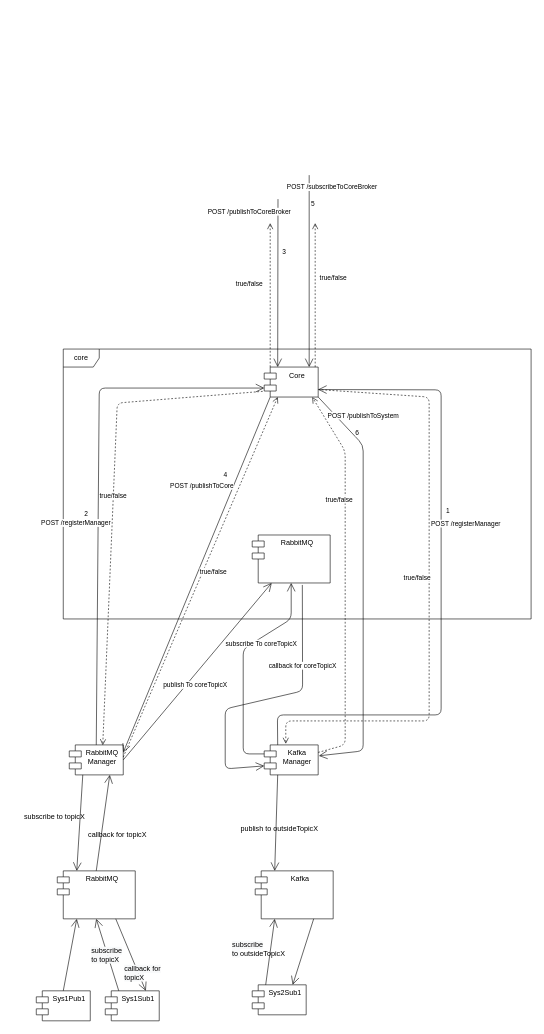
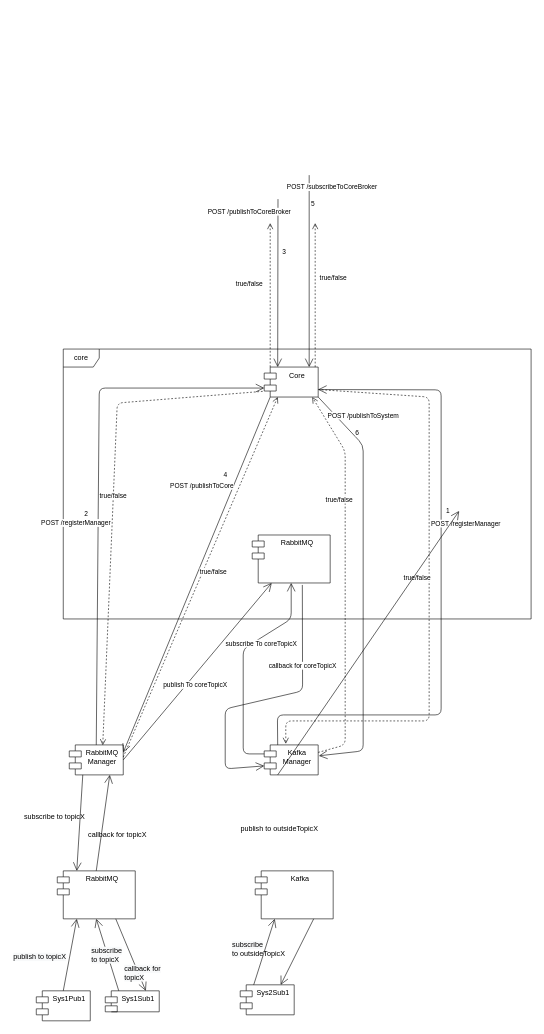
  <mxCell id="0" />
  <mxCell id="1" parent="0" />
  <mxCell id="2" value="core" style="shape=umlFrame;whiteSpace=wrap;html=1;" parent="1" vertex="1"><mxGeometry x="105" y="581" width="780" height="450" as="geometry" /></mxCell>
  <mxCell id="3" value="RabbitMQ" style="shape=module;align=left;spacingLeft=20;align=center;verticalAlign=top;" parent="1" vertex="1"><mxGeometry x="420" y="891" width="130" height="80" as="geometry" /></mxCell>
  <mxCell id="4" value="Kafka&#10;Manager" style="shape=module;align=left;spacingLeft=20;align=center;verticalAlign=top;" parent="1" vertex="1"><mxGeometry x="440" y="1241" width="90" height="50" as="geometry" /></mxCell>
  <mxCell id="5" value="Core" style="shape=module;align=left;spacingLeft=20;align=center;verticalAlign=top;" parent="1" vertex="1"><mxGeometry x="440" y="611" width="90" height="50" as="geometry" /></mxCell>
  <mxCell id="6" value="RabbitMQ&#10;Manager" style="shape=module;align=left;spacingLeft=20;align=center;verticalAlign=top;" parent="1" vertex="1"><mxGeometry x="115" y="1241" width="90" height="50" as="geometry" /></mxCell>
  <mxCell id="7" value="Kafka" style="shape=module;align=left;spacingLeft=20;align=center;verticalAlign=top;" parent="1" vertex="1"><mxGeometry x="425" y="1451" width="130" height="80" as="geometry" /></mxCell>
  <mxCell id="8" value="RabbitMQ" style="shape=module;align=left;spacingLeft=20;align=center;verticalAlign=top;" parent="1" vertex="1"><mxGeometry x="95" y="1451" width="130" height="80" as="geometry" /></mxCell>
  <mxCell id="9" value="" style="endArrow=open;endFill=1;endSize=12;html=1;exitX=0.5;exitY=0;exitDx=0;exitDy=0;entryX=0;entryY=0;entryDx=0;entryDy=35;entryPerimeter=0;" parent="1" source="6" target="5" edge="1"><mxGeometry width="160" relative="1" as="geometry"><mxPoint x="275" y="951" as="sourcePoint" /><mxPoint x="435" y="951" as="targetPoint" /><Array as="points"><mxPoint x="165" y="646" /></Array></mxGeometry></mxCell>
  <mxCell id="10" value="POST /registerManager" style="edgeLabel;html=1;align=center;verticalAlign=middle;resizable=0;points=[];" parent="9" vertex="1" connectable="0"><mxGeometry x="-0.144" y="2" relative="1" as="geometry"><mxPoint x="-36" y="2" as="offset" /></mxGeometry></mxCell>
  <mxCell id="11" value="" style="endArrow=open;endFill=1;endSize=12;html=1;exitX=0.25;exitY=0;exitDx=0;exitDy=0;entryX=1;entryY=0.75;entryDx=0;entryDy=0;" parent="1" source="4" target="5" edge="1"><mxGeometry width="160" relative="1" as="geometry"><mxPoint x="170" y="1251" as="sourcePoint" /><mxPoint x="450" y="656" as="targetPoint" /><Array as="points"><mxPoint x="462" y="1191" /><mxPoint x="735" y="1191" /><mxPoint x="735" y="649" /></Array></mxGeometry></mxCell>
  <mxCell id="12" value="1" style="edgeLabel;html=1;align=center;verticalAlign=middle;resizable=0;points=[];" parent="11" vertex="1" connectable="0"><mxGeometry x="0.241" y="1" relative="1" as="geometry"><mxPoint x="11" as="offset" /></mxGeometry></mxCell>
  <mxCell id="13" value="POST /registerManager" style="edgeLabel;html=1;align=center;verticalAlign=middle;resizable=0;points=[];" parent="1" vertex="1" connectable="0"><mxGeometry x="775.001" y="871.005" as="geometry" /></mxCell>
  <mxCell id="14" value="true/false" style="html=1;verticalAlign=bottom;endArrow=open;dashed=1;endSize=8;entryX=0.62;entryY=0.01;entryDx=0;entryDy=0;entryPerimeter=0;exitX=-0.028;exitY=0.81;exitDx=0;exitDy=0;exitPerimeter=0;" parent="1" source="5" target="6" edge="1"><mxGeometry relative="1" as="geometry"><mxPoint x="405" y="911" as="sourcePoint" /><mxPoint x="325" y="911" as="targetPoint" /><Array as="points"><mxPoint x="195" y="671" /></Array></mxGeometry></mxCell>
  <mxCell id="15" value="true/false" style="html=1;verticalAlign=bottom;endArrow=open;dashed=1;endSize=8;exitX=1;exitY=0.75;exitDx=0;exitDy=0;entryX=0.4;entryY=-0.037;entryDx=0;entryDy=0;entryPerimeter=0;" parent="1" source="5" target="4" edge="1"><mxGeometry x="-0.012" y="-20" relative="1" as="geometry"><mxPoint x="355" y="971" as="sourcePoint" /><mxPoint x="275" y="971" as="targetPoint" /><Array as="points"><mxPoint x="715" y="661" /><mxPoint x="715" y="1201" /><mxPoint x="476" y="1201" /></Array><mxPoint as="offset" /></mxGeometry></mxCell>
  <mxCell id="16" value="" style="endArrow=open;endFill=1;endSize=12;html=1;entryX=0.25;entryY=0;entryDx=0;entryDy=0;" parent="1" target="5" edge="1"><mxGeometry width="160" relative="1" as="geometry"><mxPoint x="463" y="331" as="sourcePoint" /><mxPoint x="565" y="711" as="targetPoint" /></mxGeometry></mxCell>
  <mxCell id="17" value="true/false" style="html=1;verticalAlign=bottom;endArrow=open;dashed=1;endSize=8;exitX=0;exitY=0;exitDx=10;exitDy=0;exitPerimeter=0;" parent="1" source="5" edge="1"><mxGeometry x="0.083" y="35" relative="1" as="geometry"><mxPoint x="525" y="581" as="sourcePoint" /><mxPoint x="450" y="371" as="targetPoint" /><mxPoint as="offset" /></mxGeometry></mxCell>
  <mxCell id="18" value="POST /publishToCoreBroker" style="edgeLabel;html=1;align=center;verticalAlign=middle;resizable=0;points=[];" parent="1" vertex="1" connectable="0"><mxGeometry x="414.999" y="351.003" as="geometry" /></mxCell>
  <mxCell id="19" value="" style="endArrow=open;endFill=1;endSize=12;html=1;entryX=0.25;entryY=0;entryDx=0;entryDy=0;" parent="1" edge="1"><mxGeometry width="160" relative="1" as="geometry"><mxPoint x="515" y="291" as="sourcePoint" /><mxPoint x="515" y="611" as="targetPoint" /></mxGeometry></mxCell>
  <mxCell id="20" value="true/false" style="html=1;verticalAlign=bottom;endArrow=open;dashed=1;endSize=8;exitX=0;exitY=0;exitDx=10;exitDy=0;exitPerimeter=0;" parent="1" edge="1"><mxGeometry x="0.167" y="-30" relative="1" as="geometry"><mxPoint x="525" y="611" as="sourcePoint" /><mxPoint x="525" y="371" as="targetPoint" /><mxPoint as="offset" /></mxGeometry></mxCell>
  <mxCell id="21" value="POST /subscribeToCoreBroker" style="edgeLabel;html=1;align=center;verticalAlign=middle;resizable=0;points=[];" parent="1" vertex="1" connectable="0"><mxGeometry x="549.999" y="311.003" as="geometry"><mxPoint x="3" y="-1" as="offset" /></mxGeometry></mxCell>
  <mxCell id="22" value="" style="endArrow=open;endFill=1;endSize=12;html=1;exitX=0;exitY=1;exitDx=10;exitDy=0;exitPerimeter=0;entryX=1;entryY=0.25;entryDx=0;entryDy=0;" parent="1" source="5" target="6" edge="1"><mxGeometry width="160" relative="1" as="geometry"><mxPoint x="405" y="781" as="sourcePoint" /><mxPoint x="565" y="781" as="targetPoint" /></mxGeometry></mxCell>
  <mxCell id="23" value="POST /publishToCore" style="edgeLabel;html=1;align=center;verticalAlign=middle;resizable=0;points=[];" parent="22" vertex="1" connectable="0"><mxGeometry x="-0.503" y="1" relative="1" as="geometry"><mxPoint x="-55" as="offset" /></mxGeometry></mxCell>
  <mxCell id="24" value="4" style="edgeLabel;html=1;align=center;verticalAlign=middle;resizable=0;points=[];" parent="22" vertex="1" connectable="0"><mxGeometry x="-0.531" y="1" relative="1" as="geometry"><mxPoint x="-19" y="-9" as="offset" /></mxGeometry></mxCell>
  <mxCell id="25" value="true/false" style="html=1;verticalAlign=bottom;endArrow=open;dashed=1;endSize=8;entryX=0.25;entryY=1;entryDx=0;entryDy=0;exitX=1;exitY=0.404;exitDx=0;exitDy=0;exitPerimeter=0;" parent="1" source="6" target="5" edge="1"><mxGeometry x="0.026" y="-19" relative="1" as="geometry"><mxPoint x="525" y="851" as="sourcePoint" /><mxPoint x="445" y="851" as="targetPoint" /><mxPoint as="offset" /></mxGeometry></mxCell>
  <mxCell id="26" value="" style="endArrow=open;endFill=1;endSize=12;html=1;entryX=1.013;entryY=0.363;entryDx=0;entryDy=0;entryPerimeter=0;exitX=1;exitY=1;exitDx=0;exitDy=0;" parent="1" source="5" target="4" edge="1"><mxGeometry width="160" relative="1" as="geometry"><mxPoint x="405" y="1101" as="sourcePoint" /><mxPoint x="565" y="1101" as="targetPoint" /><Array as="points"><mxPoint x="605" y="741" /><mxPoint x="605" y="1251" /></Array></mxGeometry></mxCell>
  <mxCell id="27" value="POST /publishToSystem" style="edgeLabel;html=1;align=center;verticalAlign=middle;resizable=0;points=[];" parent="1" vertex="1" connectable="0"><mxGeometry x="604.998" y="691.003" as="geometry" /></mxCell>
  <mxCell id="28" value="true/false" style="html=1;verticalAlign=bottom;endArrow=open;dashed=1;endSize=8;entryX=0.89;entryY=1.004;entryDx=0;entryDy=0;entryPerimeter=0;exitX=1;exitY=0.25;exitDx=0;exitDy=0;" parent="1" source="4" target="5" edge="1"><mxGeometry x="0.392" y="10" relative="1" as="geometry"><mxPoint x="525" y="901" as="sourcePoint" /><mxPoint x="445" y="901" as="targetPoint" /><Array as="points"><mxPoint x="575" y="1241" /><mxPoint x="575" y="751" /></Array><mxPoint as="offset" /></mxGeometry></mxCell>
  <mxCell id="29" value="" style="endArrow=open;endFill=1;endSize=12;html=1;exitX=0.25;exitY=1;exitDx=0;exitDy=0;entryX=0.25;entryY=0;entryDx=0;entryDy=0;" parent="1" source="6" target="8" edge="1"><mxGeometry width="160" relative="1" as="geometry"><mxPoint x="335" y="1171" as="sourcePoint" /><mxPoint x="495" y="1171" as="targetPoint" /></mxGeometry></mxCell>
  <mxCell id="30" value="subscribe to topicX" style="text;html=1;align=center;verticalAlign=middle;resizable=0;points=[];autosize=1;strokeColor=none;" parent="1" vertex="1"><mxGeometry x="30" y="1351" width="120" height="20" as="geometry" /></mxCell>
  <mxCell id="31" value="" style="endArrow=open;endFill=1;endSize=12;html=1;exitX=0.5;exitY=0;exitDx=0;exitDy=0;entryX=0.75;entryY=1;entryDx=0;entryDy=0;" parent="1" source="8" target="6" edge="1"><mxGeometry width="160" relative="1" as="geometry"><mxPoint x="335" y="1311" as="sourcePoint" /><mxPoint x="495" y="1311" as="targetPoint" /></mxGeometry></mxCell>
  <mxCell id="32" value="callback for topicX" style="text;html=1;align=center;verticalAlign=middle;resizable=0;points=[];autosize=1;strokeColor=none;" parent="1" vertex="1"><mxGeometry x="140" y="1381" width="110" height="20" as="geometry" /></mxCell>
  <mxCell id="33" value="" style="endArrow=open;endFill=1;endSize=12;html=1;exitX=1;exitY=0.5;exitDx=0;exitDy=0;entryX=0.25;entryY=1;entryDx=0;entryDy=0;" parent="1" source="6" target="3" edge="1"><mxGeometry width="160" relative="1" as="geometry"><mxPoint x="335" y="1171" as="sourcePoint" /><mxPoint x="495" y="1171" as="targetPoint" /></mxGeometry></mxCell>
  <mxCell id="34" value="publish To coreTopicX" style="edgeLabel;html=1;align=center;verticalAlign=middle;resizable=0;points=[];" parent="33" vertex="1" connectable="0"><mxGeometry x="0.251" relative="1" as="geometry"><mxPoint x="-35" y="59" as="offset" /></mxGeometry></mxCell>
  <mxCell id="35" value="" style="endArrow=open;endFill=1;endSize=12;html=1;exitX=0;exitY=0;exitDx=0;exitDy=15;exitPerimeter=0;entryX=0.5;entryY=1;entryDx=0;entryDy=0;" parent="1" source="4" target="3" edge="1"><mxGeometry width="160" relative="1" as="geometry"><mxPoint x="335" y="1141" as="sourcePoint" /><mxPoint x="495" y="1141" as="targetPoint" /><Array as="points"><mxPoint x="405" y="1256" /><mxPoint x="405" y="1081" /><mxPoint x="485" y="1031" /></Array></mxGeometry></mxCell>
  <mxCell id="36" value="subscribe To coreTopicX" style="edgeLabel;html=1;align=center;verticalAlign=middle;resizable=0;points=[];" parent="35" vertex="1" connectable="0"><mxGeometry x="0.236" relative="1" as="geometry"><mxPoint x="17" y="-2" as="offset" /></mxGeometry></mxCell>
  <mxCell id="37" value="" style="endArrow=open;endFill=1;endSize=12;html=1;entryX=0;entryY=0;entryDx=0;entryDy=35;entryPerimeter=0;exitX=0.643;exitY=1.041;exitDx=0;exitDy=0;exitPerimeter=0;" parent="1" source="3" target="4" edge="1"><mxGeometry width="160" relative="1" as="geometry"><mxPoint x="335" y="1141" as="sourcePoint" /><mxPoint x="495" y="1141" as="targetPoint" /><Array as="points"><mxPoint x="504" y="1151" /><mxPoint x="375" y="1181" /><mxPoint x="375" y="1281" /></Array></mxGeometry></mxCell>
  <mxCell id="38" value="callback for coreTopicX" style="edgeLabel;html=1;align=center;verticalAlign=middle;resizable=0;points=[];" parent="37" vertex="1" connectable="0"><mxGeometry x="-0.433" relative="1" as="geometry"><mxPoint as="offset" /></mxGeometry></mxCell>
- <mxCell id="39" value="" style="endArrow=open;endFill=1;endSize=12;html=1;entryX=0.25;entryY=0;entryDx=0;entryDy=0;exitX=0.25;exitY=1;exitDx=0;exitDy=0;" parent="1" source="4" target="7" edge="1"><mxGeometry width="160" relative="1" as="geometry"><mxPoint x="335" y="1281" as="sourcePoint" /><mxPoint x="495" y="1281" as="targetPoint" /></mxGeometry></mxCell>
+ <mxCell id="39" value="" style="endArrow=open;endFill=1;endSize=12;html=1;exitX=0.25;exitY=1;exitDx=0;exitDy=0;" parent="1" source="4" target="53" edge="1"><mxGeometry width="160" relative="1" as="geometry"><mxPoint x="335" y="1281" as="sourcePoint" /><mxPoint x="495" y="1281" as="targetPoint" /></mxGeometry></mxCell>
  <mxCell id="40" value="publish to outsideTopicX" style="text;html=1;align=center;verticalAlign=middle;resizable=0;points=[];autosize=1;strokeColor=none;" parent="1" vertex="1"><mxGeometry x="395" y="1371" width="140" height="20" as="geometry" /></mxCell>
  <mxCell id="41" value="Sys1Pub1" style="shape=module;align=left;spacingLeft=20;align=center;verticalAlign=top;" parent="1" vertex="1"><mxGeometry x="60" y="1651" width="90" height="50" as="geometry" /></mxCell>
  <mxCell id="42" value="" style="endArrow=open;endFill=1;endSize=12;html=1;exitX=0.5;exitY=0;exitDx=0;exitDy=0;entryX=0.25;entryY=1;entryDx=0;entryDy=0;" parent="1" source="41" target="8" edge="1"><mxGeometry width="160" relative="1" as="geometry"><mxPoint x="255" y="1391" as="sourcePoint" /><mxPoint x="415" y="1391" as="targetPoint" /></mxGeometry></mxCell>
- <mxCell id="44" value="Sys1Sub1" style="shape=module;align=left;spacingLeft=20;align=center;verticalAlign=top;" parent="1" vertex="1"><mxGeometry x="175" y="1651" width="90" height="50" as="geometry" /></mxCell>
+ <mxCell id="43" value="&lt;span style=&quot;color: rgb(0 , 0 , 0) ; font-family: &amp;#34;helvetica&amp;#34; ; font-size: 12px ; font-style: normal ; font-weight: 400 ; letter-spacing: normal ; text-align: center ; text-indent: 0px ; text-transform: none ; word-spacing: 0px ; background-color: rgb(248 , 249 , 250) ; display: inline ; float: none&quot;&gt;publish to topicX&lt;/span&gt;" style="text;whiteSpace=wrap;html=1;" parent="1" vertex="1"><mxGeometry x="20" y="1581" width="95" height="30" as="geometry" /></mxCell>
+ <mxCell id="44" value="Sys1Sub1" style="shape=module;align=left;spacingLeft=20;align=center;verticalAlign=top;" parent="1" vertex="1"><mxGeometry x="175" y="1651" width="90" height="35" as="geometry" /></mxCell>
  <mxCell id="45" value="" style="endArrow=open;endFill=1;endSize=12;html=1;exitX=0.25;exitY=0;exitDx=0;exitDy=0;entryX=0.5;entryY=1;entryDx=0;entryDy=0;" parent="1" source="44" target="8" edge="1"><mxGeometry width="160" relative="1" as="geometry"><mxPoint x="255" y="1391" as="sourcePoint" /><mxPoint x="415" y="1391" as="targetPoint" /></mxGeometry></mxCell>
  <mxCell id="46" value="&lt;span style=&quot;color: rgb(0 , 0 , 0) ; font-family: &amp;#34;helvetica&amp;#34; ; font-size: 12px ; font-style: normal ; font-weight: 400 ; letter-spacing: normal ; text-align: center ; text-indent: 0px ; text-transform: none ; word-spacing: 0px ; background-color: rgb(248 , 249 , 250) ; display: inline ; float: none&quot;&gt;subscribe to topicX&lt;/span&gt;" style="text;whiteSpace=wrap;html=1;" parent="1" vertex="1"><mxGeometry x="150" y="1571" width="65" height="30" as="geometry" /></mxCell>
  <mxCell id="47" value="" style="endArrow=open;endFill=1;endSize=12;html=1;entryX=0.75;entryY=0;entryDx=0;entryDy=0;exitX=0.75;exitY=1;exitDx=0;exitDy=0;" parent="1" source="8" target="44" edge="1"><mxGeometry width="160" relative="1" as="geometry"><mxPoint x="255" y="1391" as="sourcePoint" /><mxPoint x="415" y="1391" as="targetPoint" /></mxGeometry></mxCell>
  <mxCell id="48" value="&lt;span style=&quot;color: rgb(0 , 0 , 0) ; font-family: &amp;#34;helvetica&amp;#34; ; font-size: 12px ; font-style: normal ; font-weight: 400 ; letter-spacing: normal ; text-align: center ; text-indent: 0px ; text-transform: none ; word-spacing: 0px ; background-color: rgb(248 , 249 , 250) ; display: inline ; float: none&quot;&gt;callback for topicX&lt;/span&gt;" style="text;whiteSpace=wrap;html=1;" parent="1" vertex="1"><mxGeometry x="205" y="1601" width="65" height="30" as="geometry" /></mxCell>
- <mxCell id="49" value="Sys2Sub1" style="shape=module;align=left;spacingLeft=20;align=center;verticalAlign=top;" parent="1" vertex="1"><mxGeometry x="420" y="1641" width="90" height="50" as="geometry" /></mxCell>
+ <mxCell id="49" value="Sys2Sub1" style="shape=module;align=left;spacingLeft=20;align=center;verticalAlign=top;" parent="1" vertex="1"><mxGeometry x="400" y="1641" width="90" height="50" as="geometry" /></mxCell>
  <mxCell id="50" value="" style="endArrow=open;endFill=1;endSize=12;html=1;entryX=0.25;entryY=1;entryDx=0;entryDy=0;exitX=0.25;exitY=0;exitDx=0;exitDy=0;" parent="1" source="49" target="7" edge="1"><mxGeometry width="160" relative="1" as="geometry"><mxPoint x="255" y="1471" as="sourcePoint" /><mxPoint x="415" y="1471" as="targetPoint" /></mxGeometry></mxCell>
  <mxCell id="51" value="&lt;span style=&quot;color: rgb(0 , 0 , 0) ; font-family: &amp;#34;helvetica&amp;#34; ; font-size: 12px ; font-style: normal ; font-weight: 400 ; letter-spacing: normal ; text-align: center ; text-indent: 0px ; text-transform: none ; word-spacing: 0px ; background-color: rgb(248 , 249 , 250) ; display: inline ; float: none&quot;&gt;subscribe to&amp;nbsp;&lt;/span&gt;&lt;span style=&quot;text-align: center&quot;&gt;outsideTopicX&lt;br&gt;&lt;/span&gt;" style="text;whiteSpace=wrap;html=1;" parent="1" vertex="1"><mxGeometry x="385" y="1561" width="65" height="30" as="geometry" /></mxCell>
  <mxCell id="52" value="" style="endArrow=open;endFill=1;endSize=12;html=1;entryX=0.75;entryY=0;entryDx=0;entryDy=0;exitX=0.75;exitY=1;exitDx=0;exitDy=0;" parent="1" source="7" target="49" edge="1"><mxGeometry width="160" relative="1" as="geometry"><mxPoint x="255" y="1471" as="sourcePoint" /><mxPoint x="415" y="1471" as="targetPoint" /></mxGeometry></mxCell>
  <mxCell id="53" value="2" style="edgeLabel;html=1;align=center;verticalAlign=middle;resizable=0;points=[];" parent="1" vertex="1" connectable="0"><mxGeometry x="765" y="850.996" as="geometry"><mxPoint x="-623" y="5" as="offset" /></mxGeometry></mxCell>
  <mxCell id="54" value="3" style="edgeLabel;html=1;align=center;verticalAlign=middle;resizable=0;points=[];" parent="1" vertex="1" connectable="0"><mxGeometry x="755" y="820.996" as="geometry"><mxPoint x="-283" y="-402" as="offset" /></mxGeometry></mxCell>
  <mxCell id="55" value="5" style="edgeLabel;html=1;align=center;verticalAlign=middle;resizable=0;points=[];" parent="1" vertex="1" connectable="0"><mxGeometry x="604.996" y="20.999" as="geometry"><mxPoint x="-84" y="318" as="offset" /></mxGeometry></mxCell>
  <mxCell id="56" value="6" style="edgeLabel;html=1;align=center;verticalAlign=middle;resizable=0;points=[];" parent="1" vertex="1" connectable="0"><mxGeometry x="384.606" y="800.999" as="geometry"><mxPoint x="210" y="-81" as="offset" /></mxGeometry></mxCell>
